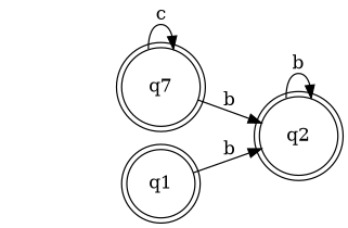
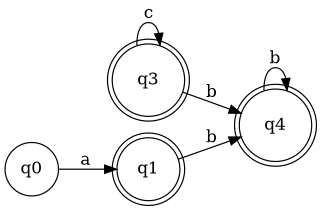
  digraph {
    rankdir=LR
    node [shape=doublecircle]
    q1
-   q2
-   q3 [label=q7]
+   q2 [label=q4]
+   q3
+   q0 [shape=circle]
    q1 -> q2 [label=b]
    q2 -> q2 [label=b]
    q3 -> q2 [label=b]
    q3 -> q3 [label=c]
+   q0 -> q1 [label=a]
  }
